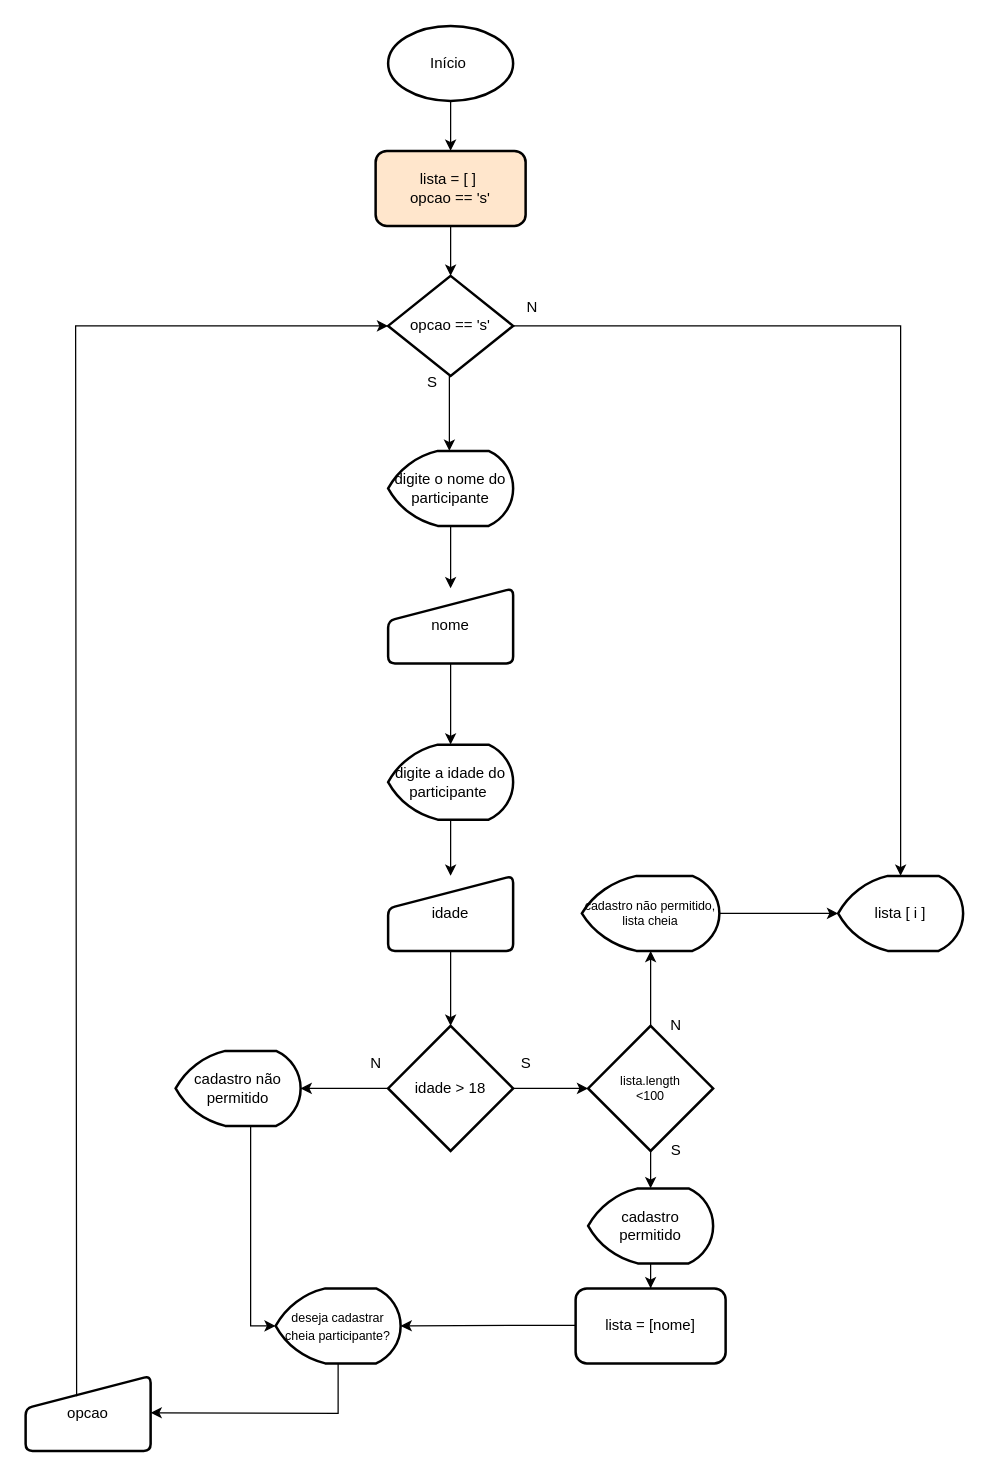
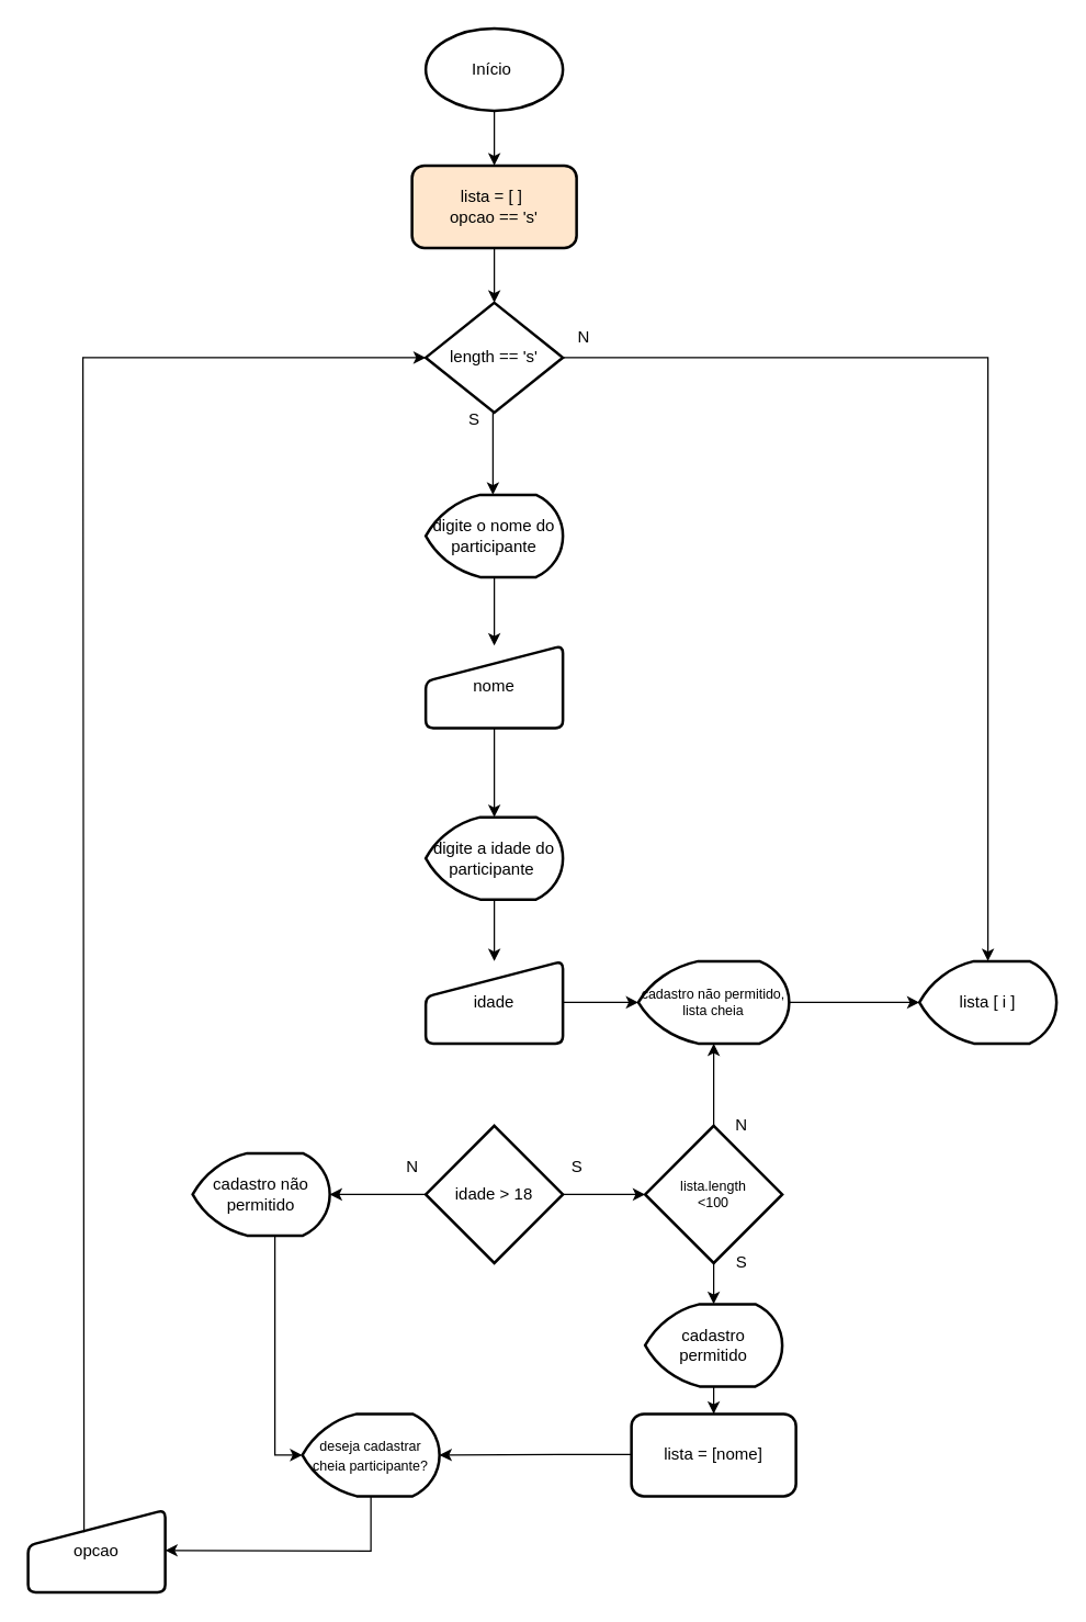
  <mxCell id="0" />
  <mxCell id="1" parent="0" />
  <mxCell id="2" value="" style="edgeStyle=orthogonalEdgeStyle;rounded=0;orthogonalLoop=1;jettySize=auto;html=1;" parent="1" source="3" edge="1"><mxGeometry relative="1" as="geometry"><mxPoint x="360" y="120" as="targetPoint" /></mxGeometry></mxCell>
  <mxCell id="3" value="Início&amp;nbsp;" style="strokeWidth=2;html=1;shape=mxgraph.flowchart.start_1;whiteSpace=wrap;" parent="1" vertex="1"><mxGeometry x="310" y="20" width="100" height="60" as="geometry" /></mxCell>
  <mxCell id="4" value="" style="edgeStyle=orthogonalEdgeStyle;rounded=0;orthogonalLoop=1;jettySize=auto;html=1;" parent="1" source="5" edge="1"><mxGeometry relative="1" as="geometry"><mxPoint x="360" y="220" as="targetPoint" /></mxGeometry></mxCell>
  <mxCell id="5" value="lista = [ ]&amp;nbsp;&lt;br&gt;opcao == 's'" style="rounded=1;whiteSpace=wrap;html=1;strokeWidth=2;fillColor=#ffe6cc;" parent="1" vertex="1"><mxGeometry x="300" y="120" width="120" height="60" as="geometry" /></mxCell>
- <mxCell id="6" value="opcao == 's'" style="strokeWidth=2;html=1;shape=mxgraph.flowchart.decision;whiteSpace=wrap;" parent="1" vertex="1"><mxGeometry x="310" y="220" width="100" height="80" as="geometry" /></mxCell>
+ <mxCell id="6" value="length == 's'" style="strokeWidth=2;html=1;shape=mxgraph.flowchart.decision;whiteSpace=wrap;" parent="1" vertex="1"><mxGeometry x="310" y="220" width="100" height="80" as="geometry" /></mxCell>
  <mxCell id="7" value="N" style="text;html=1;align=center;verticalAlign=middle;resizable=0;points=[];autosize=1;strokeColor=none;fillColor=none;" parent="1" vertex="1"><mxGeometry x="410" y="230" width="30" height="30" as="geometry" /></mxCell>
  <mxCell id="8" value="S" style="text;html=1;align=center;verticalAlign=middle;resizable=0;points=[];autosize=1;strokeColor=none;fillColor=none;" parent="1" vertex="1"><mxGeometry x="330" y="290" width="30" height="30" as="geometry" /></mxCell>
  <mxCell id="9" value="" style="edgeStyle=orthogonalEdgeStyle;rounded=0;orthogonalLoop=1;jettySize=auto;html=1;entryX=0.5;entryY=0;entryDx=0;entryDy=0;" parent="1" source="10" target="13" edge="1"><mxGeometry relative="1" as="geometry"><mxPoint x="359" y="460" as="targetPoint" /></mxGeometry></mxCell>
  <mxCell id="10" value="digite o nome do participante" style="strokeWidth=2;html=1;shape=mxgraph.flowchart.display;whiteSpace=wrap;" parent="1" vertex="1"><mxGeometry x="310" y="360" width="100" height="60" as="geometry" /></mxCell>
  <mxCell id="11" value="" style="endArrow=classic;html=1;rounded=0;" parent="1" edge="1"><mxGeometry width="50" height="50" relative="1" as="geometry"><mxPoint x="359" y="300" as="sourcePoint" /><mxPoint x="359" y="360" as="targetPoint" /><Array as="points"><mxPoint x="359" y="320" /></Array></mxGeometry></mxCell>
  <mxCell id="12" value="" style="edgeStyle=orthogonalEdgeStyle;rounded=0;orthogonalLoop=1;jettySize=auto;html=1;" parent="1" source="13" target="15" edge="1"><mxGeometry relative="1" as="geometry" /></mxCell>
  <mxCell id="13" value="nome" style="html=1;strokeWidth=2;shape=manualInput;whiteSpace=wrap;rounded=1;size=26;arcSize=11;" parent="1" vertex="1"><mxGeometry x="310" y="470" width="100" height="60" as="geometry" /></mxCell>
  <mxCell id="14" value="" style="edgeStyle=orthogonalEdgeStyle;rounded=0;orthogonalLoop=1;jettySize=auto;html=1;" parent="1" source="15" target="17" edge="1"><mxGeometry relative="1" as="geometry" /></mxCell>
  <mxCell id="15" value="digite a idade do participante&amp;nbsp;" style="strokeWidth=2;html=1;shape=mxgraph.flowchart.display;whiteSpace=wrap;" parent="1" vertex="1"><mxGeometry x="310" y="595" width="100" height="60" as="geometry" /></mxCell>
- <mxCell id="16" value="" style="edgeStyle=orthogonalEdgeStyle;rounded=0;orthogonalLoop=1;jettySize=auto;html=1;" parent="1" source="17" target="20" edge="1"><mxGeometry relative="1" as="geometry" /></mxCell>
+ <mxCell id="16" value="" style="edgeStyle=orthogonalEdgeStyle;rounded=0;orthogonalLoop=1;jettySize=auto;html=1;" parent="1" source="17" target="31" edge="1"><mxGeometry relative="1" as="geometry" /></mxCell>
  <mxCell id="17" value="idade" style="html=1;strokeWidth=2;shape=manualInput;whiteSpace=wrap;rounded=1;size=26;arcSize=11;" parent="1" vertex="1"><mxGeometry x="310" y="700" width="100" height="60" as="geometry" /></mxCell>
  <mxCell id="18" value="" style="edgeStyle=orthogonalEdgeStyle;rounded=0;orthogonalLoop=1;jettySize=auto;html=1;" parent="1" source="20" target="23" edge="1"><mxGeometry relative="1" as="geometry" /></mxCell>
  <mxCell id="19" value="" style="edgeStyle=orthogonalEdgeStyle;rounded=0;orthogonalLoop=1;jettySize=auto;html=1;fontSize=10;" parent="1" source="20" target="28" edge="1"><mxGeometry relative="1" as="geometry" /></mxCell>
  <mxCell id="20" value="idade &amp;gt; 18" style="strokeWidth=2;html=1;shape=mxgraph.flowchart.decision;whiteSpace=wrap;" parent="1" vertex="1"><mxGeometry x="310" y="820" width="100" height="100" as="geometry" /></mxCell>
  <mxCell id="21" value="S" style="text;html=1;align=center;verticalAlign=middle;resizable=0;points=[];autosize=1;strokeColor=none;fillColor=none;" parent="1" vertex="1"><mxGeometry x="410" y="840" width="20" height="20" as="geometry" /></mxCell>
  <mxCell id="22" value="N" style="text;html=1;align=center;verticalAlign=middle;resizable=0;points=[];autosize=1;strokeColor=none;fillColor=none;" parent="1" vertex="1"><mxGeometry x="290" y="840" width="20" height="20" as="geometry" /></mxCell>
  <mxCell id="23" value="cadastro não permitido" style="strokeWidth=2;html=1;shape=mxgraph.flowchart.display;whiteSpace=wrap;" parent="1" vertex="1"><mxGeometry x="140" y="840" width="100" height="60" as="geometry" /></mxCell>
  <mxCell id="24" value="&lt;font style=&quot;font-size: 10px;&quot;&gt;deseja cadastrar cheia participante?&lt;/font&gt;" style="strokeWidth=2;html=1;shape=mxgraph.flowchart.display;whiteSpace=wrap;" parent="1" vertex="1"><mxGeometry x="220" y="1030" width="100" height="60" as="geometry" /></mxCell>
  <mxCell id="25" value="" style="endArrow=classic;html=1;rounded=0;" parent="1" target="24" edge="1"><mxGeometry width="50" height="50" relative="1" as="geometry"><mxPoint x="200" y="900" as="sourcePoint" /><mxPoint x="200.5" y="1030" as="targetPoint" /><Array as="points"><mxPoint x="200" y="1060" /></Array></mxGeometry></mxCell>
  <mxCell id="26" value="" style="edgeStyle=orthogonalEdgeStyle;rounded=0;orthogonalLoop=1;jettySize=auto;html=1;fontSize=9;" parent="1" source="28" target="31" edge="1"><mxGeometry relative="1" as="geometry" /></mxCell>
  <mxCell id="27" value="" style="edgeStyle=orthogonalEdgeStyle;rounded=0;orthogonalLoop=1;jettySize=auto;html=1;fontSize=12;" parent="1" source="28" target="34" edge="1"><mxGeometry relative="1" as="geometry" /></mxCell>
  <mxCell id="28" value="lista.length &lt;br&gt;&amp;lt;100" style="strokeWidth=2;html=1;shape=mxgraph.flowchart.decision;whiteSpace=wrap;fontSize=10;" parent="1" vertex="1"><mxGeometry x="470" y="820" width="100" height="100" as="geometry" /></mxCell>
  <mxCell id="29" value="&lt;font style=&quot;font-size: 12px;&quot;&gt;N&lt;/font&gt;" style="text;html=1;align=center;verticalAlign=middle;resizable=0;points=[];autosize=1;strokeColor=none;fillColor=none;fontSize=10;" parent="1" vertex="1"><mxGeometry x="530" y="810" width="20" height="20" as="geometry" /></mxCell>
  <mxCell id="30" value="" style="edgeStyle=orthogonalEdgeStyle;rounded=0;orthogonalLoop=1;jettySize=auto;html=1;fontSize=12;" parent="1" source="31" target="40" edge="1"><mxGeometry relative="1" as="geometry" /></mxCell>
  <mxCell id="31" value="&lt;font style=&quot;font-size: 10px;&quot;&gt;cadastro não permitido, lista cheia&lt;/font&gt;" style="strokeWidth=2;html=1;shape=mxgraph.flowchart.display;whiteSpace=wrap;fontSize=10;" parent="1" vertex="1"><mxGeometry x="465" y="700" width="110" height="60" as="geometry" /></mxCell>
  <mxCell id="32" value="&lt;font style=&quot;font-size: 12px;&quot;&gt;S&lt;/font&gt;" style="text;html=1;align=center;verticalAlign=middle;resizable=0;points=[];autosize=1;strokeColor=none;fillColor=none;fontSize=9;" parent="1" vertex="1"><mxGeometry x="530" y="910" width="20" height="20" as="geometry" /></mxCell>
  <mxCell id="33" value="" style="edgeStyle=orthogonalEdgeStyle;rounded=0;orthogonalLoop=1;jettySize=auto;html=1;fontSize=12;" parent="1" source="34" target="35" edge="1"><mxGeometry relative="1" as="geometry" /></mxCell>
  <mxCell id="34" value="&lt;font style=&quot;font-size: 12px;&quot;&gt;cadastro permitido&lt;/font&gt;" style="strokeWidth=2;html=1;shape=mxgraph.flowchart.display;whiteSpace=wrap;fontSize=10;" parent="1" vertex="1"><mxGeometry x="470" y="950" width="100" height="60" as="geometry" /></mxCell>
  <mxCell id="35" value="&lt;font style=&quot;font-size: 12px;&quot;&gt;lista = [nome]&lt;/font&gt;" style="rounded=1;whiteSpace=wrap;html=1;fontSize=10;strokeWidth=2;" parent="1" vertex="1"><mxGeometry x="460" y="1030" width="120" height="60" as="geometry" /></mxCell>
  <mxCell id="36" value="" style="endArrow=classic;html=1;rounded=0;fontSize=12;entryX=1;entryY=0.5;entryDx=0;entryDy=0;entryPerimeter=0;" parent="1" target="24" edge="1"><mxGeometry width="50" height="50" relative="1" as="geometry"><mxPoint x="460" y="1059.5" as="sourcePoint" /><mxPoint x="380" y="1059.5" as="targetPoint" /></mxGeometry></mxCell>
  <mxCell id="37" value="opcao" style="html=1;strokeWidth=2;shape=manualInput;whiteSpace=wrap;rounded=1;size=26;arcSize=11;fontSize=12;" parent="1" vertex="1"><mxGeometry x="20" y="1100" width="100" height="60" as="geometry" /></mxCell>
  <mxCell id="38" value="" style="endArrow=classic;html=1;rounded=0;fontSize=12;exitX=0.5;exitY=1;exitDx=0;exitDy=0;exitPerimeter=0;" parent="1" source="24" edge="1"><mxGeometry width="50" height="50" relative="1" as="geometry"><mxPoint x="270" y="1129.5" as="sourcePoint" /><mxPoint x="120" y="1129.5" as="targetPoint" /><Array as="points"><mxPoint x="270" y="1130" /></Array></mxGeometry></mxCell>
  <mxCell id="39" value="" style="endArrow=classic;html=1;rounded=0;fontSize=12;entryX=0;entryY=0.5;entryDx=0;entryDy=0;entryPerimeter=0;exitX=0.408;exitY=0.273;exitDx=0;exitDy=0;exitPerimeter=0;" parent="1" source="37" target="6" edge="1"><mxGeometry width="50" height="50" relative="1" as="geometry"><mxPoint x="60" y="1110" as="sourcePoint" /><mxPoint x="65" y="610" as="targetPoint" /><Array as="points"><mxPoint x="60" y="260" /></Array></mxGeometry></mxCell>
  <mxCell id="40" value="lista [ i ]" style="strokeWidth=2;html=1;shape=mxgraph.flowchart.display;whiteSpace=wrap;fontSize=12;" parent="1" vertex="1"><mxGeometry x="670" y="700" width="100" height="60" as="geometry" /></mxCell>
  <mxCell id="41" value="" style="endArrow=classic;html=1;rounded=0;fontSize=12;exitX=1;exitY=0.5;exitDx=0;exitDy=0;exitPerimeter=0;entryX=0.5;entryY=0;entryDx=0;entryDy=0;entryPerimeter=0;" parent="1" source="6" target="40" edge="1"><mxGeometry width="50" height="50" relative="1" as="geometry"><mxPoint x="580" y="470" as="sourcePoint" /><mxPoint x="630" y="420" as="targetPoint" /><Array as="points"><mxPoint x="720" y="260" /><mxPoint x="720" y="660" /></Array></mxGeometry></mxCell>
